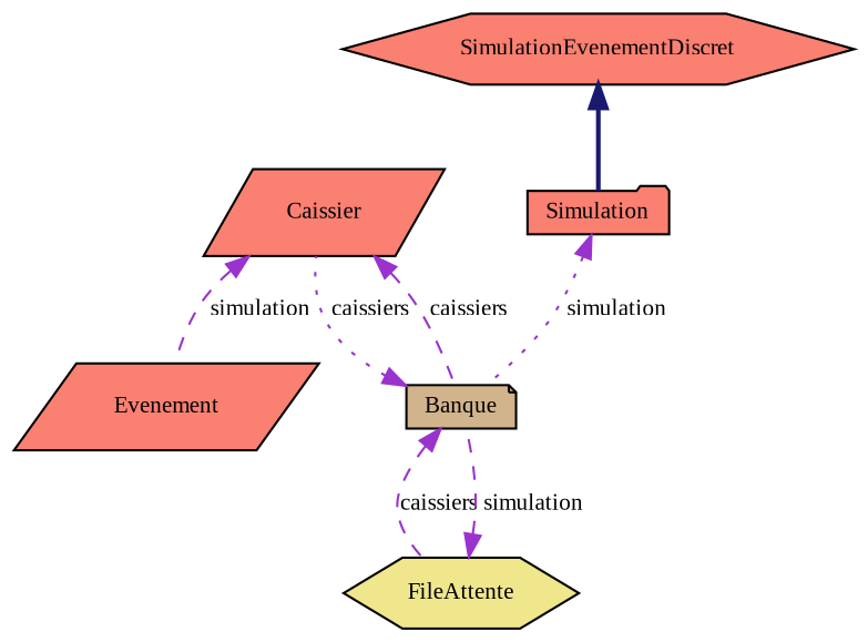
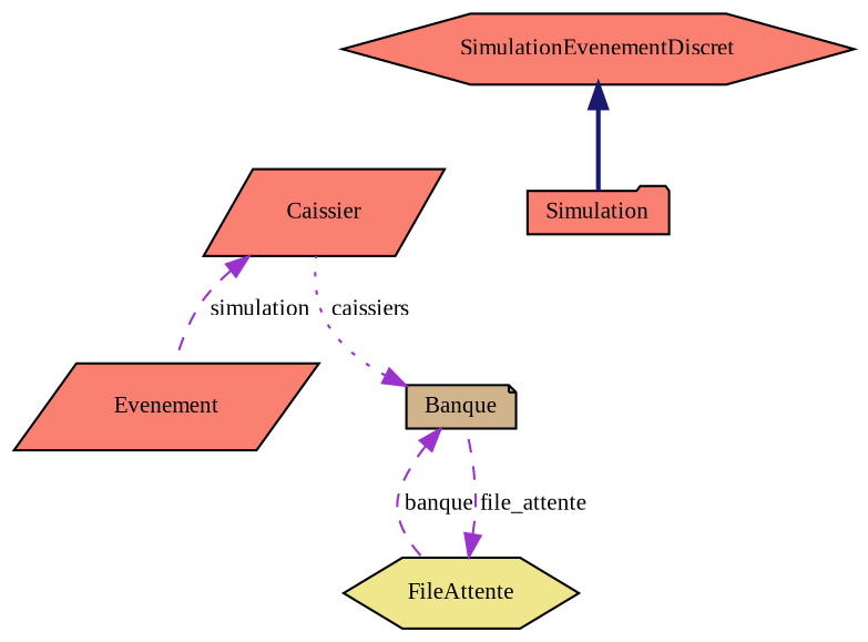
  digraph {
    fontname="Liberation Serif"
    node [color=black fillcolor=salmon fontname="Liberation Serif" fontsize=10 shape=parallelogram style=filled]
    edge [color=darkorchid3 dir=back fontname="Liberation Serif" fontsize=10 labelfontname=Helvetica labelfontsize=10 style=dashed]
    n1 [fontcolor=black height=0.2 label=Evenement width=0.4]
    n2 [height=0.2 label=Simulation shape=folder width=0.4]
    n3 [fillcolor=tan height=0.2 label=Banque shape=note width=0.4]
    n4 [height=0.2 label=Caissier width=0.4]
    n5 [fillcolor=khaki height=0.2 label=FileAttente shape=hexagon width=0.4]
    n6 [height=0.2 label=SimulationEvenementDiscret shape=hexagon width=0.4]
-   n2 -> n3 [label=" simulation" style=dotted]
    n3 -> n4 [label=" caissiers" style=dotted]
-   n3 -> n5 [label=" caissiers"]
+   n3 -> n5 [label=" banque"]
    n4 -> n1 [label=" simulation"]
-   n4 -> n3 [label=" caissiers"]
-   n5 -> n3 [label=" simulation"]
+   n5 -> n3 [label=" file_attente"]
    n6 -> n2 [color=midnightblue style=bold]
  }
